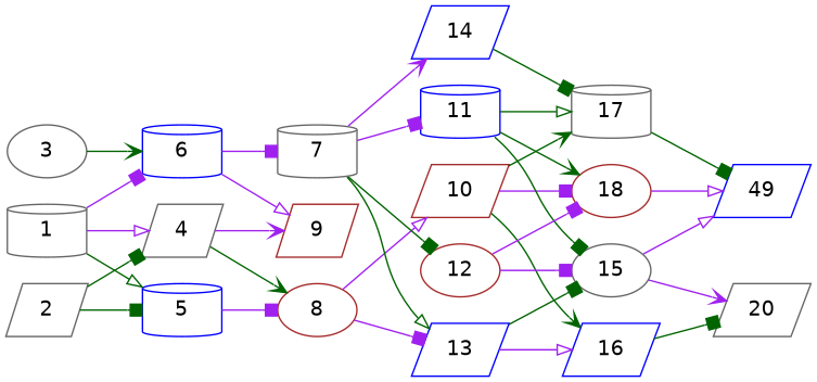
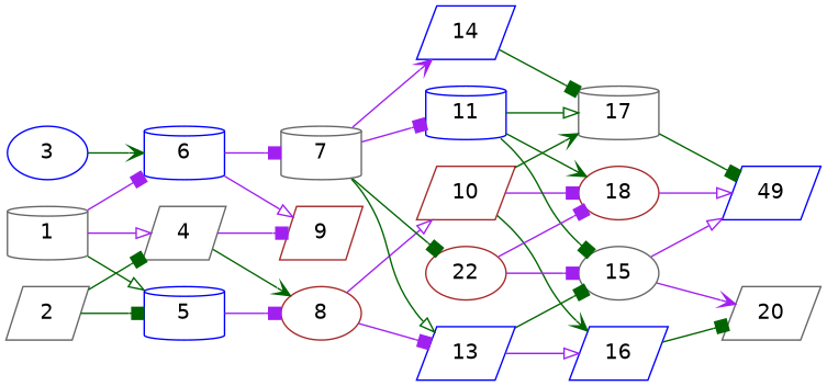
  digraph {
    fontname="DejaVu Sans"
    rankdir=LR
    node [alpha=0.04 color=blue fontname="DejaVu Sans" result_size=70656 shape=parallelogram]
    edge [arrowhead=box color=purple fontname="DejaVu Sans"]
    1 [color=gray40 compute_size=16923882452 ram=39747676 result_size=9216 shape=cylinder trans_size=601734]
    4 [color=gray40 compute_size=6275371800 ram=3500159 trans_size=189412]
    5 [alpha=0.19 compute_size=25436958658 ram=12583080 result_size=29696 shape=cylinder trans_size=614385]
    6 [alpha=0.03 compute_size=134217728000 ram=32397770 result_size=1024 shape=cylinder trans_size=1003485]
    8 [alpha=0.08 color=brown compute_size=7479085940 ram=9420098 result_size=91136 shape=ellipse trans_size=694295]
    9 [alpha=0.17 color=brown compute_size=112159203988 ram=52186240 result_size=0 trans_size=813217]
    7 [color=gray40 compute_size=40398947569 ram=12138111 result_size=54272 shape=cylinder trans_size=460055]
    13 [compute_size=782757789696 ram=3727496 result_size=54272 trans_size=97069]
    10 [alpha=0.16 color=brown compute_size=1115039362127 ram=12867776 result_size=54272 trans_size=51264]
    11 [alpha=0.06 compute_size=28991029248 ram=20942536 result_size=29696 shape=cylinder trans_size=889113]
-   12 [alpha=0.11 color=brown compute_size=9514780195 ram=11054293 result_size=1024 shape=ellipse trans_size=495067]
+   12 [alpha=0.11 color=brown compute_size=9514780195 ram=11054293 result_size=1024 shape=ellipse trans_size=495067 label=22]
    14 [alpha=0.08 compute_size=166622621652 ram=8880123 result_size=9216 trans_size=2561]
    2 [alpha=0.08 color=gray40 compute_size=96792591295 ram=45041640 result_size=29696 trans_size=724374]
-   3 [alpha=0.10 color=gray40 compute_size=492449482085 ram=32114772 result_size=1024 shape=ellipse trans_size=945530]
+   3 [alpha=0.10 compute_size=492449482085 ram=32114772 result_size=1024 shape=ellipse trans_size=945530]
    15 [alpha=0.16 color=gray40 compute_size=8589934592 ram=26789402 shape=ellipse trans_size=480160]
    16 [alpha=0.15 compute_size=19329695044 ram=2124386 trans_size=179626]
    17 [alpha=0.03 color=gray40 compute_size=68719476736 ram=45214532 result_size=74752 shape=cylinder trans_size=275180]
    18 [alpha=0.19 color=brown compute_size=806656585020 ram=9002494 result_size=91136 shape=ellipse trans_size=931780]
    n19 [alpha=0.14 compute_size=79733622636 label=49 ram=4071536 result_size=0 trans_size=492992]
    20 [alpha=0.15 color=gray40 compute_size=40036894347 ram=3387023 result_size=0 trans_size=232194]
    1 -> 4 [arrowhead=onormal]
    1 -> 5 [arrowhead=onormal color=darkgreen]
    1 -> 6
    4 -> 8 [arrowhead=vee color=darkgreen]
-   4 -> 9 [arrowhead=vee]
+   4 -> 9
    5 -> 8
    6 -> 9 [arrowhead=onormal]
    6 -> 7
    8 -> 13
    8 -> 10 [arrowhead=onormal]
    7 -> 13 [arrowhead=onormal color=darkgreen]
    7 -> 11
    7 -> 12 [color=darkgreen]
    7 -> 14 [arrowhead=vee]
    13 -> 15 [color=darkgreen]
    13 -> 16 [arrowhead=onormal]
    10 -> 16 [arrowhead=vee color=darkgreen]
    10 -> 17 [arrowhead=vee color=darkgreen]
    10 -> 18
    11 -> 15 [color=darkgreen]
    11 -> 17 [arrowhead=onormal color=darkgreen]
    11 -> 18 [arrowhead=vee color=darkgreen]
    12 -> 15
    12 -> 18
    14 -> 17 [color=darkgreen]
    2 -> 4 [color=darkgreen]
    2 -> 5 [color=darkgreen]
    3 -> 6 [arrowhead=vee color=darkgreen]
    15 -> n19 [arrowhead=onormal]
    15 -> 20 [arrowhead=vee]
    16 -> 20 [color=darkgreen]
    17 -> n19 [color=darkgreen]
    18 -> n19 [arrowhead=onormal]
  }
